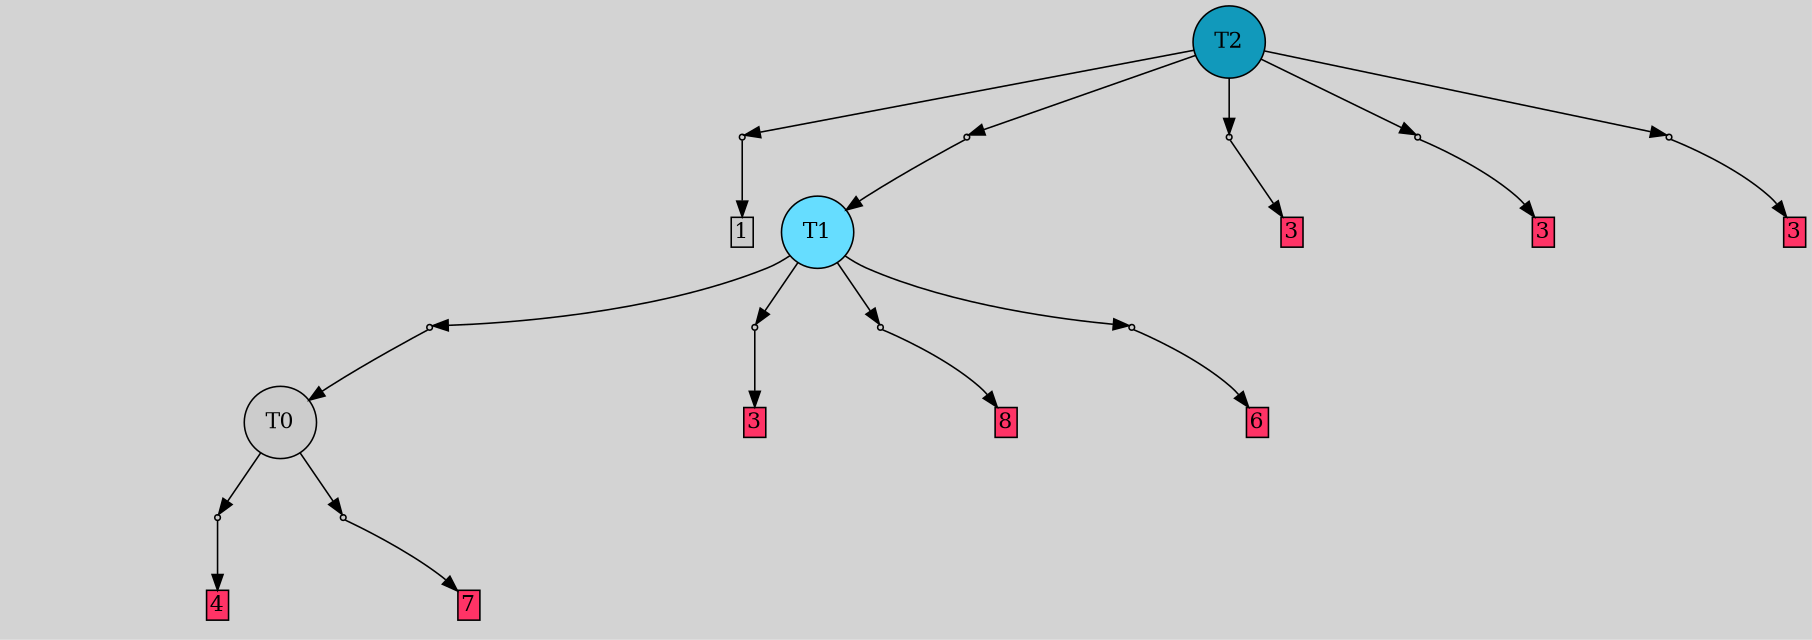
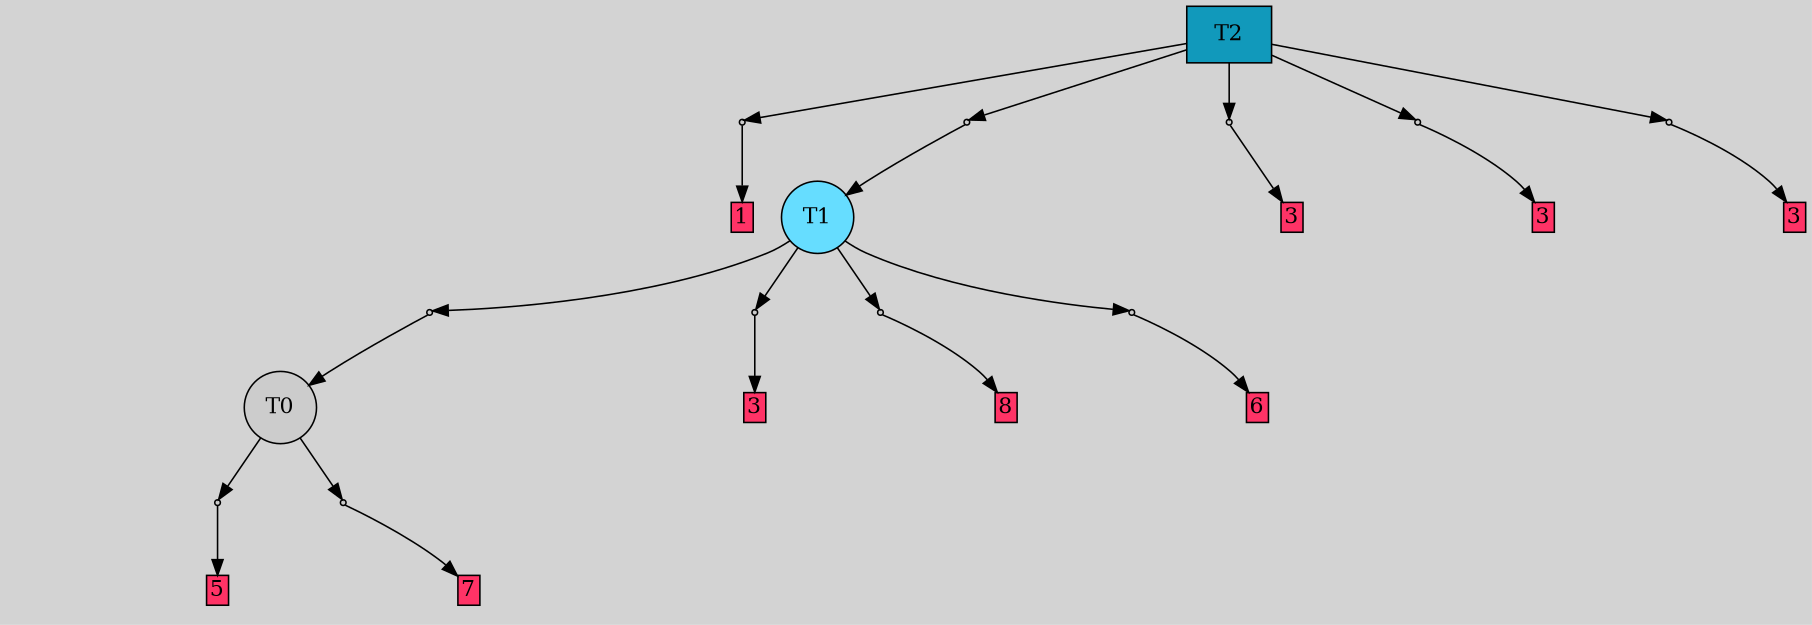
  digraph {
    bgcolor=lightgray
    node [fillcolor="#cccccc" shape=box style=filled]
-   T2 [fillcolor="#1199bb" shape=circle]
+   T2 [fillcolor="#1199bb"]
    P6 [shape=point]
    P7 [shape=point]
    P8 [shape=point]
    P9 [shape=point]
    P10 [shape=point]
    T0 [shape=circle]
    P0 [shape=point]
    P1 [shape=point]
    n10 [label="8|0&1|6#0|6&#92;n" style=invis fillcolor=""]
-   n11 [fillcolor="#ff3366" height=0 label=4 margin=0.03 width=0]
+   n11 [fillcolor="#ff3366" height=0 label=5 margin=0.03 width=0]
    n12 [label="8|0&2|0#2|4&#92;n" style=invis fillcolor=""]
    n13 [fillcolor="#ff3366" height=0 label=7 margin=0.03 width=0]
    T1 [fillcolor="#66ddff" shape=circle]
    P2 [shape=point]
    P3 [shape=point]
    P4 [shape=point]
    P5 [shape=point]
    n19 [label="4|0&3|5#2|7&#92;n" style=invis fillcolor=""]
    n20 [label="8|0&3|5#1|4&#92;n" style=invis fillcolor=""]
    n21 [fillcolor="#ff3366" height=0 label=3 margin=0.03 width=0]
    n22 [label="3|0&3|4#3|0&#92;n" style=invis fillcolor=""]
    n23 [fillcolor="#ff3366" height=0 label=8 margin=0.03 width=0]
    n24 [label="5|0&3|4#2|0&#92;n" style=invis fillcolor=""]
    n25 [fillcolor="#ff3366" height=0 label=6 margin=0.03 width=0]
    n26 [label="5|0&4|1#3|0&#92;n" style=invis fillcolor=""]
-   n27 [height=0 label=1 margin=0.03 width=0]
+   n27 [fillcolor="#ff3366" height=0 label=1 margin=0.03 width=0]
    n28 [label="3|0&4|0#2|4&#92;n" style=invis fillcolor=""]
    n29 [label="5|0&2|7#1|3&#92;n" style=invis fillcolor=""]
    n30 [fillcolor="#ff3366" height=0 label=3 margin=0.03 width=0]
    n31 [label="8|0&3|5#1|4&#92;n" style=invis fillcolor=""]
    n32 [fillcolor="#ff3366" height=0 label=3 margin=0.03 width=0]
    n33 [label="2|7&1|2#4|1&#92;n5|0&0|7#1|1&#92;n" style=invis fillcolor=""]
    n34 [fillcolor="#ff3366" height=0 label=3 margin=0.03 width=0]
    subgraph sub_1 {
      rank=same
      T2
    }
    T2 -> P6
    T2 -> P7
    T2 -> P8
    T2 -> P9
    T2 -> P10
    P6 -> n26 [style=invis]
    P6 -> n27
    P7 -> T1
    P7 -> n28 [style=invis]
    P8 -> n29 [style=invis]
    P8 -> n30
    P9 -> n31 [style=invis]
    P9 -> n32
    P10 -> n33 [style=invis]
    P10 -> n34
    T0 -> P0
    T0 -> P1
    P0 -> n10 [style=invis]
    P0 -> n11
    P1 -> n12 [style=invis]
    P1 -> n13
    T1 -> P2
    T1 -> P3
    T1 -> P4
    T1 -> P5
    P2 -> T0
    P2 -> n19 [style=invis]
    P3 -> n20 [style=invis]
    P3 -> n21
    P4 -> n22 [style=invis]
    P4 -> n23
    P5 -> n24 [style=invis]
    P5 -> n25
  }
